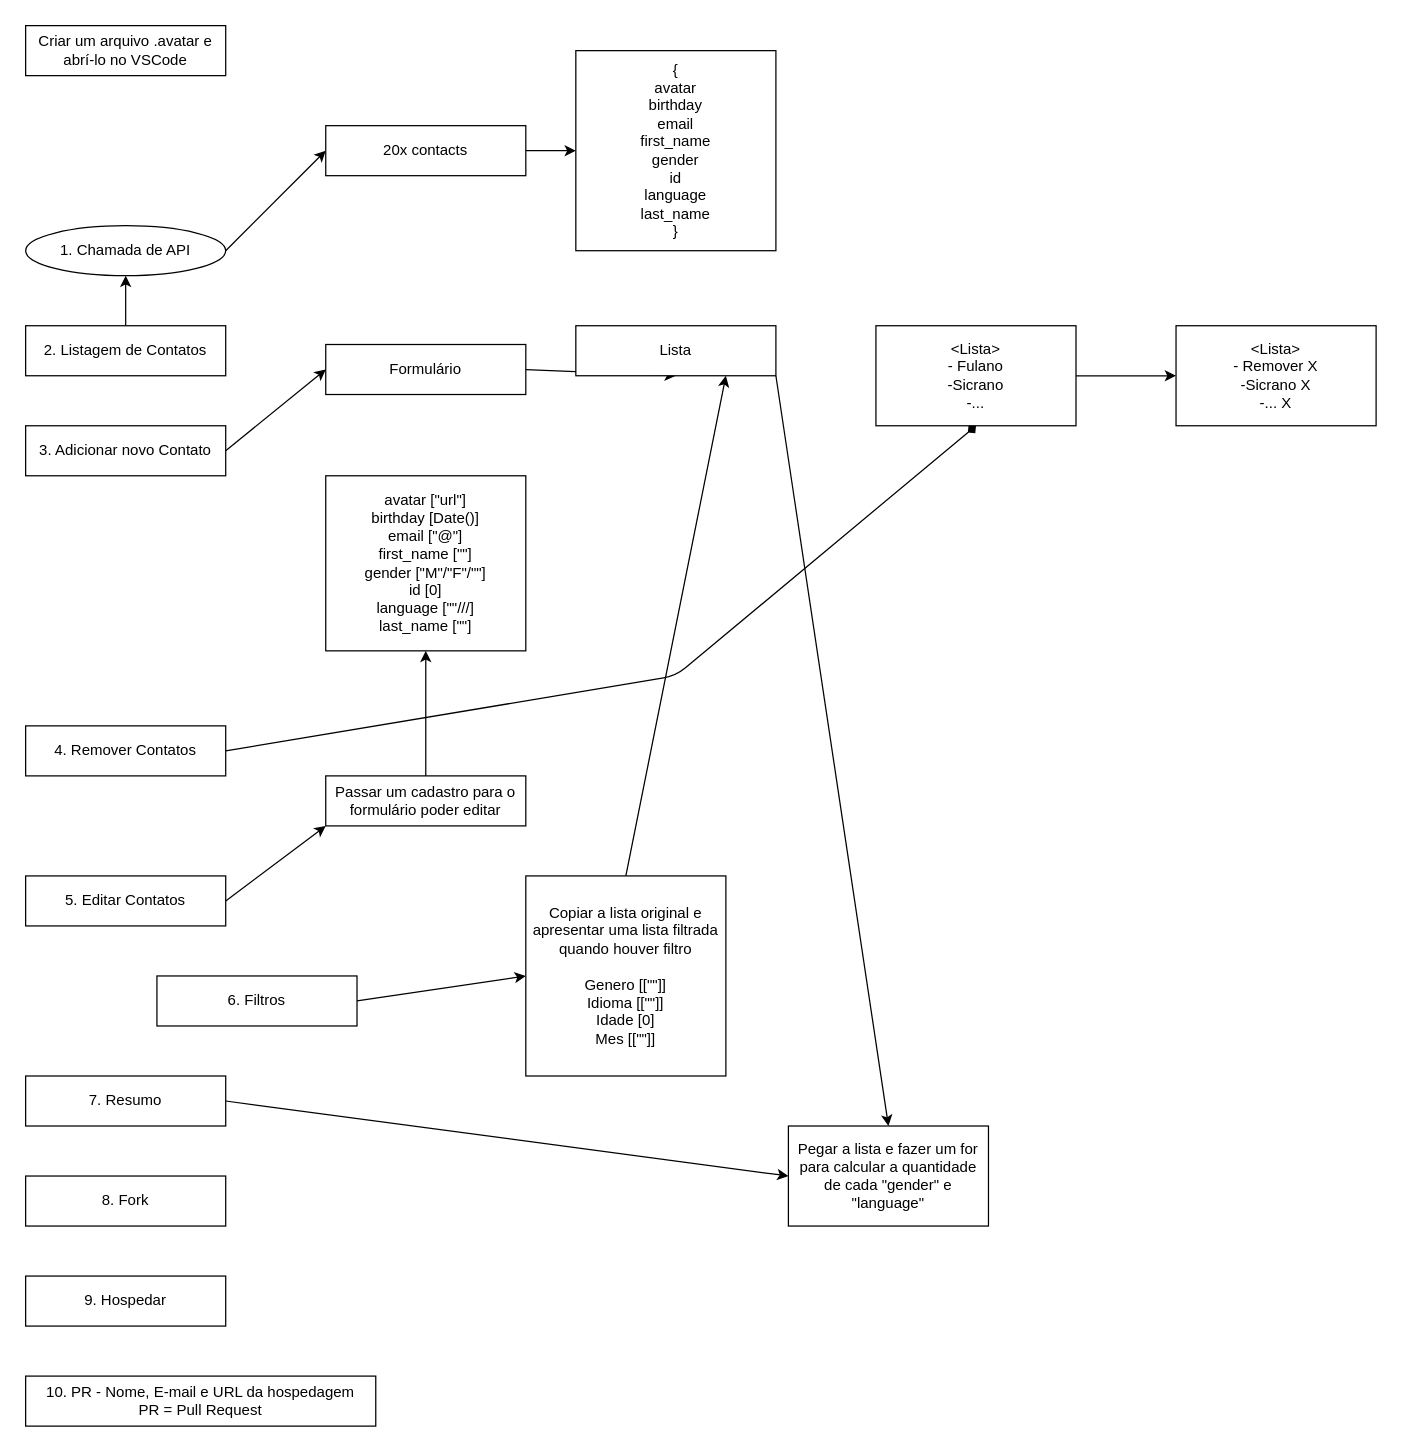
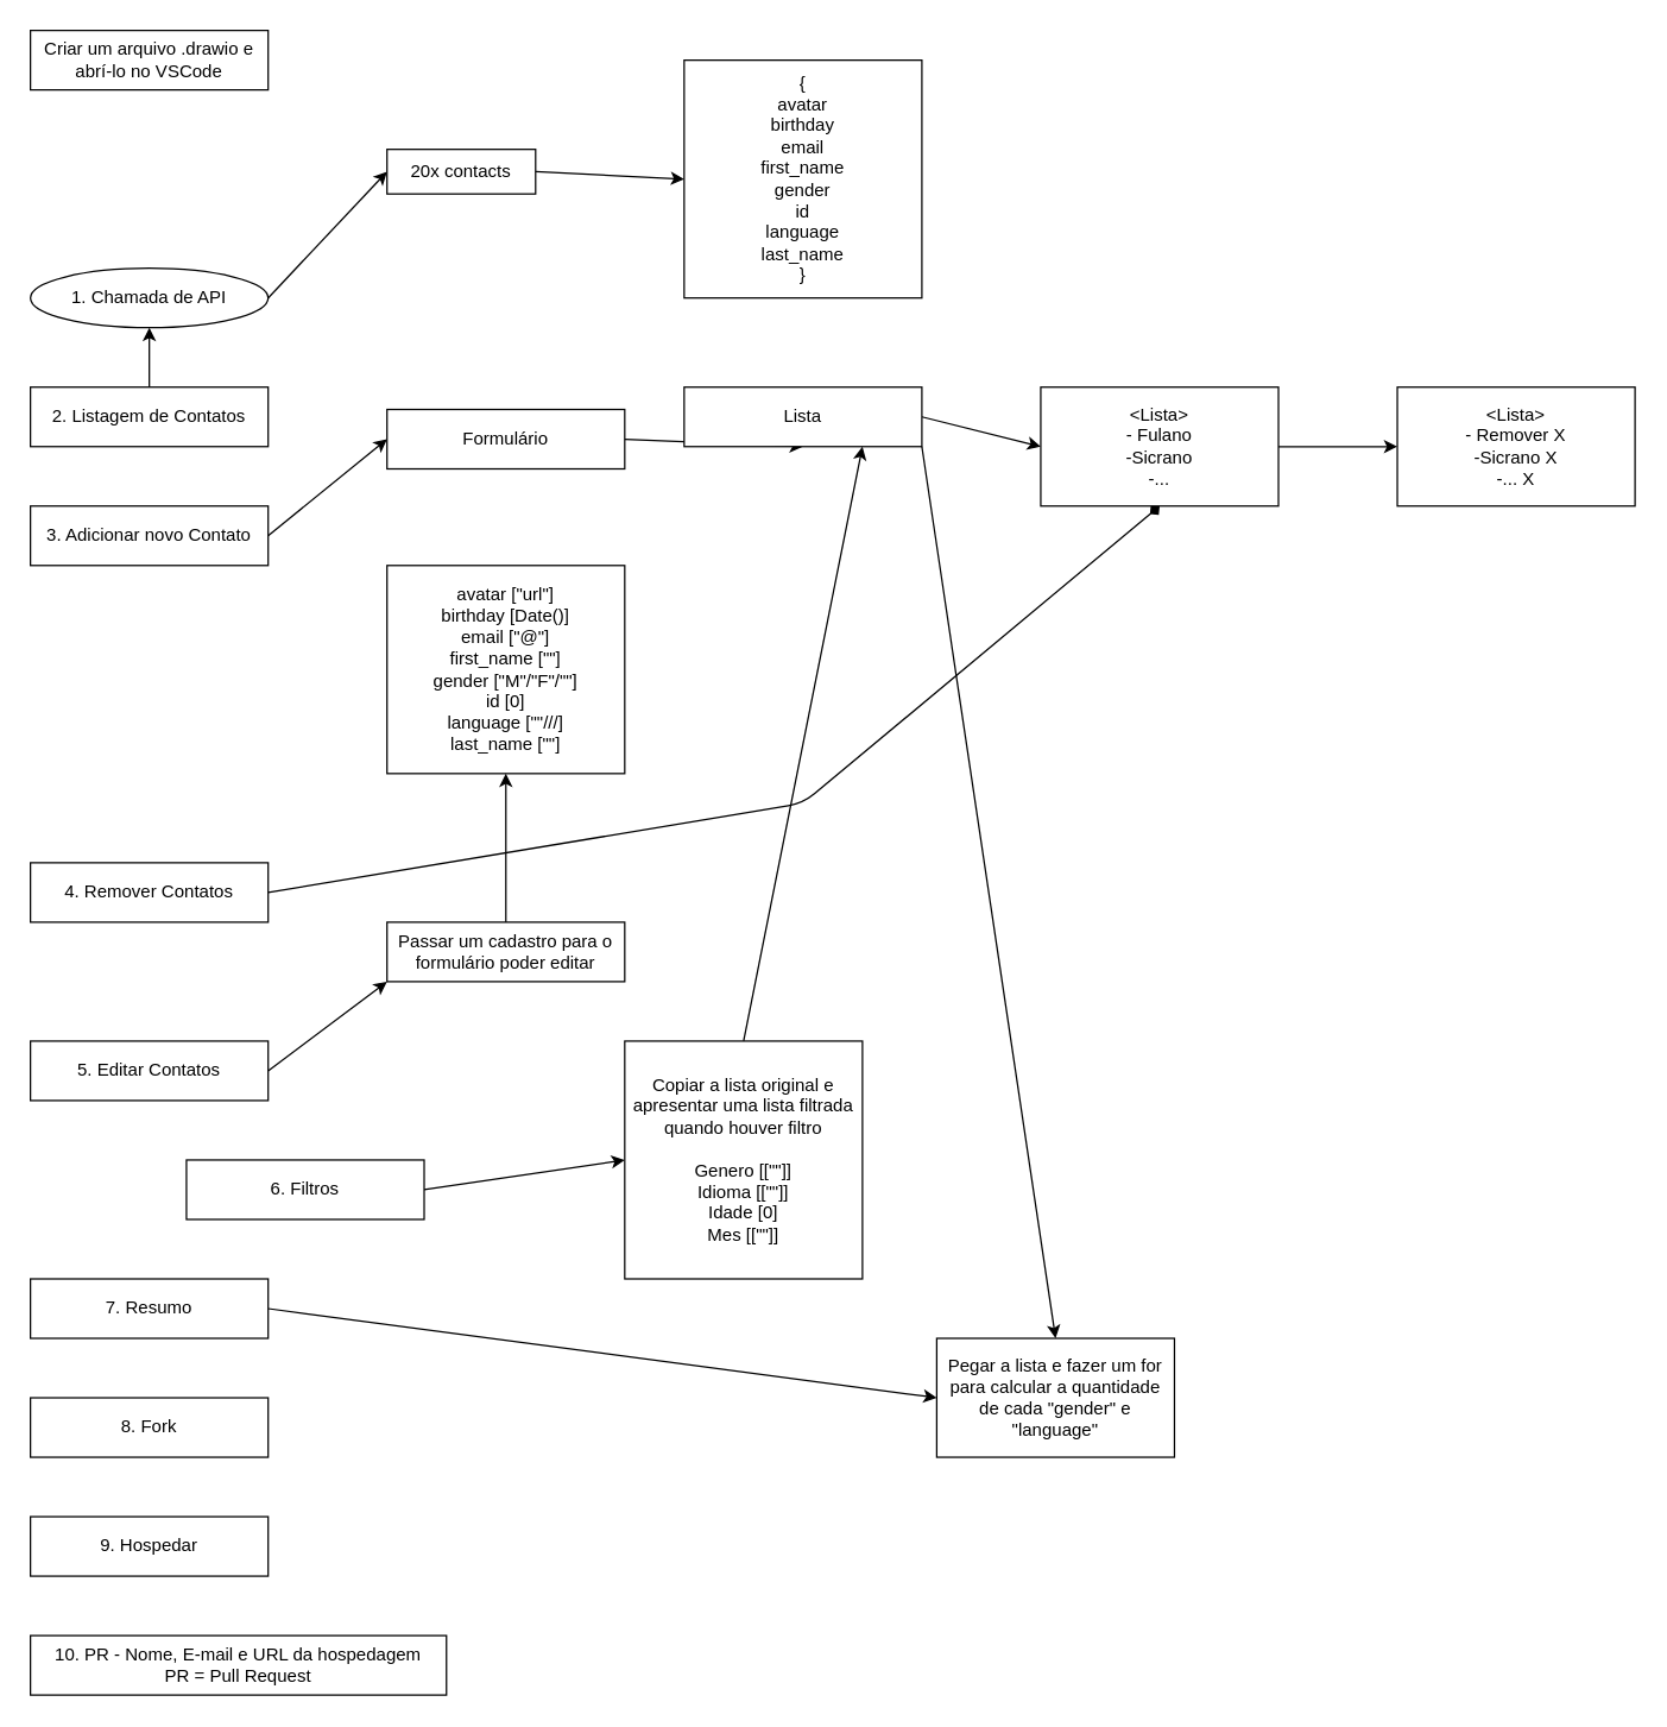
  <mxCell id="0" />
  <mxCell id="1" parent="0" />
  <mxCell id="2" style="edgeStyle=none;html=1;exitX=1;exitY=0.5;exitDx=0;exitDy=0;entryX=0;entryY=0.5;entryDx=0;entryDy=0;" parent="1" source="3" target="12" edge="1"><mxGeometry relative="1" as="geometry" /></mxCell>
  <mxCell id="3" value="1. Chamada de API" style="ellipse;whiteSpace=wrap;html=1;" parent="1" vertex="1"><mxGeometry x="20" y="180" width="160" height="40" as="geometry" /></mxCell>
  <mxCell id="4" value="&lt;div&gt;&lt;span style=&quot;background-color: initial;&quot;&gt;avatar [&quot;url&quot;]&lt;/span&gt;&lt;br&gt;&lt;/div&gt;&lt;div&gt;birthday [Date()]&lt;/div&gt;&lt;div&gt;email [&quot;@&quot;]&lt;/div&gt;&lt;div&gt;first_name [&quot;&quot;]&lt;/div&gt;&lt;div&gt;gender [&quot;M&quot;/&quot;F&quot;/&quot;&quot;]&lt;/div&gt;&lt;div&gt;id [0]&lt;/div&gt;&lt;div&gt;language [&quot;&quot;///]&lt;/div&gt;&lt;div&gt;last_name [&quot;&quot;]&lt;/div&gt;" style="rounded=0;whiteSpace=wrap;html=1;" parent="1" vertex="1"><mxGeometry x="260" y="380" width="160" height="140" as="geometry" /></mxCell>
  <mxCell id="5" style="edgeStyle=none;html=1;exitX=0.5;exitY=0;exitDx=0;exitDy=0;entryX=0.5;entryY=1;entryDx=0;entryDy=0;" parent="1" source="6" target="3" edge="1"><mxGeometry relative="1" as="geometry" /></mxCell>
  <mxCell id="6" value="2. Listagem de Contatos" style="rounded=0;whiteSpace=wrap;html=1;" parent="1" vertex="1"><mxGeometry x="20" y="260" width="160" height="40" as="geometry" /></mxCell>
  <mxCell id="7" style="edgeStyle=none;html=1;exitX=1;exitY=0.5;exitDx=0;exitDy=0;entryX=0;entryY=0.5;entryDx=0;entryDy=0;" parent="1" source="8" target="10" edge="1"><mxGeometry relative="1" as="geometry" /></mxCell>
  <mxCell id="8" value="3. Adicionar novo Contato" style="rounded=0;whiteSpace=wrap;html=1;" parent="1" vertex="1"><mxGeometry x="20" y="340" width="160" height="40" as="geometry" /></mxCell>
  <mxCell id="9" style="edgeStyle=none;html=1;exitX=1;exitY=0.5;exitDx=0;exitDy=0;entryX=0.5;entryY=1;entryDx=0;entryDy=0;" parent="1" source="10" target="16" edge="1"><mxGeometry relative="1" as="geometry" /></mxCell>
  <mxCell id="10" value="Formulário" style="rounded=0;whiteSpace=wrap;html=1;" parent="1" vertex="1"><mxGeometry x="260" y="275" width="160" height="40" as="geometry" /></mxCell>
  <mxCell id="11" style="edgeStyle=none;html=1;exitX=1;exitY=0.5;exitDx=0;exitDy=0;entryX=0;entryY=0.5;entryDx=0;entryDy=0;" parent="1" source="12" target="13" edge="1"><mxGeometry relative="1" as="geometry" /></mxCell>
- <mxCell id="12" value="20x contacts" style="rounded=0;whiteSpace=wrap;html=1;" parent="1" vertex="1"><mxGeometry x="260" width="160" height="40" as="geometry" y="100" /></mxCell>
+ <mxCell id="12" value="20x contacts" style="rounded=0;whiteSpace=wrap;html=1;" parent="1" vertex="1"><mxGeometry x="260" y="100" width="100" height="30" as="geometry" /></mxCell>
  <mxCell id="13" value="&lt;div&gt;&lt;span style=&quot;background-color: initial;&quot;&gt;{&lt;/span&gt;&lt;/div&gt;&lt;div&gt;&lt;span style=&quot;background-color: initial;&quot;&gt;avatar&lt;/span&gt;&lt;br&gt;&lt;/div&gt;&lt;div&gt;birthday&lt;/div&gt;&lt;div&gt;email&lt;/div&gt;&lt;div&gt;first_name&lt;/div&gt;&lt;div&gt;gender&lt;/div&gt;&lt;div&gt;id&lt;/div&gt;&lt;div&gt;language&lt;/div&gt;&lt;div&gt;last_name&lt;/div&gt;&lt;div&gt;}&lt;/div&gt;" style="rounded=0;whiteSpace=wrap;html=1;" parent="1" vertex="1"><mxGeometry x="460" y="40" width="160" height="160" as="geometry" /></mxCell>
+ <mxCell id="14" style="edgeStyle=none;html=1;exitX=1;exitY=0.5;exitDx=0;exitDy=0;entryX=0;entryY=0.5;entryDx=0;entryDy=0;" parent="1" source="16" target="20" edge="1"><mxGeometry relative="1" as="geometry" /></mxCell>
  <mxCell id="15" style="edgeStyle=none;html=1;exitX=1;exitY=1;exitDx=0;exitDy=0;entryX=0.5;entryY=0;entryDx=0;entryDy=0;" parent="1" source="16" target="32" edge="1"><mxGeometry relative="1" as="geometry" /></mxCell>
  <mxCell id="16" value="Lista" style="rounded=0;whiteSpace=wrap;html=1;" parent="1" vertex="1"><mxGeometry x="460" y="260" width="160" height="40" as="geometry" /></mxCell>
  <mxCell id="17" style="edgeStyle=none;html=1;exitX=1;exitY=0.5;exitDx=0;exitDy=0;entryX=0.5;entryY=1;entryDx=0;entryDy=0;endArrow=diamond;" parent="1" source="18" target="20" edge="1"><mxGeometry relative="1" as="geometry"><Array as="points"><mxPoint x="540" y="540" /></Array></mxGeometry></mxCell>
  <mxCell id="18" value="4. Remover Contatos" style="rounded=0;whiteSpace=wrap;html=1;" parent="1" vertex="1"><mxGeometry x="20" y="580" width="160" height="40" as="geometry" /></mxCell>
  <mxCell id="19" style="edgeStyle=none;html=1;exitX=1;exitY=0.5;exitDx=0;exitDy=0;entryX=0;entryY=0.5;entryDx=0;entryDy=0;" parent="1" source="20" target="21" edge="1"><mxGeometry relative="1" as="geometry" /></mxCell>
  <mxCell id="20" value="&amp;lt;Lista&amp;gt;&lt;br&gt;- Fulano&lt;br&gt;-Sicrano&lt;br&gt;-..." style="rounded=0;whiteSpace=wrap;html=1;" parent="1" vertex="1"><mxGeometry x="700" y="260" width="160" height="80" as="geometry" /></mxCell>
  <mxCell id="21" value="&amp;lt;Lista&amp;gt;&lt;br&gt;- Remover X&lt;br&gt;-Sicrano X&lt;br&gt;-... X" style="rounded=0;whiteSpace=wrap;html=1;" parent="1" vertex="1"><mxGeometry x="940" y="260" width="160" height="80" as="geometry" /></mxCell>
  <mxCell id="22" style="edgeStyle=none;html=1;exitX=1;exitY=0.5;exitDx=0;exitDy=0;entryX=0;entryY=1;entryDx=0;entryDy=0;" parent="1" source="23" target="25" edge="1"><mxGeometry relative="1" as="geometry" /></mxCell>
  <mxCell id="23" value="5. Editar Contatos" style="rounded=0;whiteSpace=wrap;html=1;" parent="1" vertex="1"><mxGeometry x="20" y="700" width="160" height="40" as="geometry" /></mxCell>
  <mxCell id="24" style="edgeStyle=none;html=1;exitX=0.5;exitY=0;exitDx=0;exitDy=0;entryX=0.5;entryY=1;entryDx=0;entryDy=0;" parent="1" source="25" target="4" edge="1"><mxGeometry relative="1" as="geometry" /></mxCell>
  <mxCell id="25" value="Passar um cadastro para o formulário poder editar" style="rounded=0;whiteSpace=wrap;html=1;" parent="1" vertex="1"><mxGeometry x="260" y="620" width="160" height="40" as="geometry" /></mxCell>
  <mxCell id="26" style="edgeStyle=none;html=1;exitX=1;exitY=0.5;exitDx=0;exitDy=0;entryX=0;entryY=0.5;entryDx=0;entryDy=0;" parent="1" source="27" target="31" edge="1"><mxGeometry relative="1" as="geometry" /></mxCell>
  <mxCell id="27" value="6. Filtros" style="rounded=0;whiteSpace=wrap;html=1;" parent="1" vertex="1"><mxGeometry x="125" y="780" width="160" height="40" as="geometry" /></mxCell>
  <mxCell id="28" style="edgeStyle=none;html=1;exitX=1;exitY=0.5;exitDx=0;exitDy=0;entryX=0;entryY=0.5;entryDx=0;entryDy=0;" parent="1" source="29" target="32" edge="1"><mxGeometry relative="1" as="geometry" /></mxCell>
  <mxCell id="29" value="7. Resumo" style="rounded=0;whiteSpace=wrap;html=1;" parent="1" vertex="1"><mxGeometry x="20" y="860" width="160" height="40" as="geometry" /></mxCell>
  <mxCell id="30" style="edgeStyle=none;html=1;exitX=0.5;exitY=0;exitDx=0;exitDy=0;entryX=0.75;entryY=1;entryDx=0;entryDy=0;" parent="1" source="31" target="16" edge="1"><mxGeometry relative="1" as="geometry" /></mxCell>
  <mxCell id="31" value="Copiar a lista original e apresentar uma lista filtrada quando houver filtro&lt;br&gt;&lt;br&gt;Genero [[&quot;&quot;]]&lt;br&gt;Idioma [[&quot;&quot;]]&lt;br&gt;Idade [0]&lt;br&gt;Mes [[&quot;&quot;]]" style="rounded=0;whiteSpace=wrap;html=1;" parent="1" vertex="1"><mxGeometry x="420" y="700" width="160" height="160" as="geometry" /></mxCell>
  <mxCell id="32" value="Pegar a lista e fazer um for para calcular a quantidade de cada &quot;gender&quot; e &quot;language&quot;" style="rounded=0;whiteSpace=wrap;html=1;" parent="1" vertex="1"><mxGeometry x="630" y="900" width="160" height="80" as="geometry" /></mxCell>
- <mxCell id="33" value="Criar um arquivo .avatar e abrí-lo no VSCode" style="rounded=0;whiteSpace=wrap;html=1;" parent="1" vertex="1"><mxGeometry x="20" y="20" width="160" height="40" as="geometry" /></mxCell>
+ <mxCell id="33" value="Criar um arquivo .drawio e abrí-lo no VSCode" style="rounded=0;whiteSpace=wrap;html=1;" parent="1" vertex="1"><mxGeometry x="20" y="20" width="160" height="40" as="geometry" /></mxCell>
  <mxCell id="34" value="8. Fork" style="rounded=0;whiteSpace=wrap;html=1;" parent="1" vertex="1"><mxGeometry x="20" y="940" width="160" height="40" as="geometry" /></mxCell>
  <mxCell id="35" value="9. Hospedar" style="rounded=0;whiteSpace=wrap;html=1;" parent="1" vertex="1"><mxGeometry x="20" y="1020" width="160" height="40" as="geometry" /></mxCell>
  <mxCell id="36" value="10. PR - Nome, E-mail e URL da hospedagem&lt;br&gt;PR = Pull Request" style="rounded=0;whiteSpace=wrap;html=1;" parent="1" vertex="1"><mxGeometry x="20" y="1100" width="280" height="40" as="geometry" /></mxCell>
